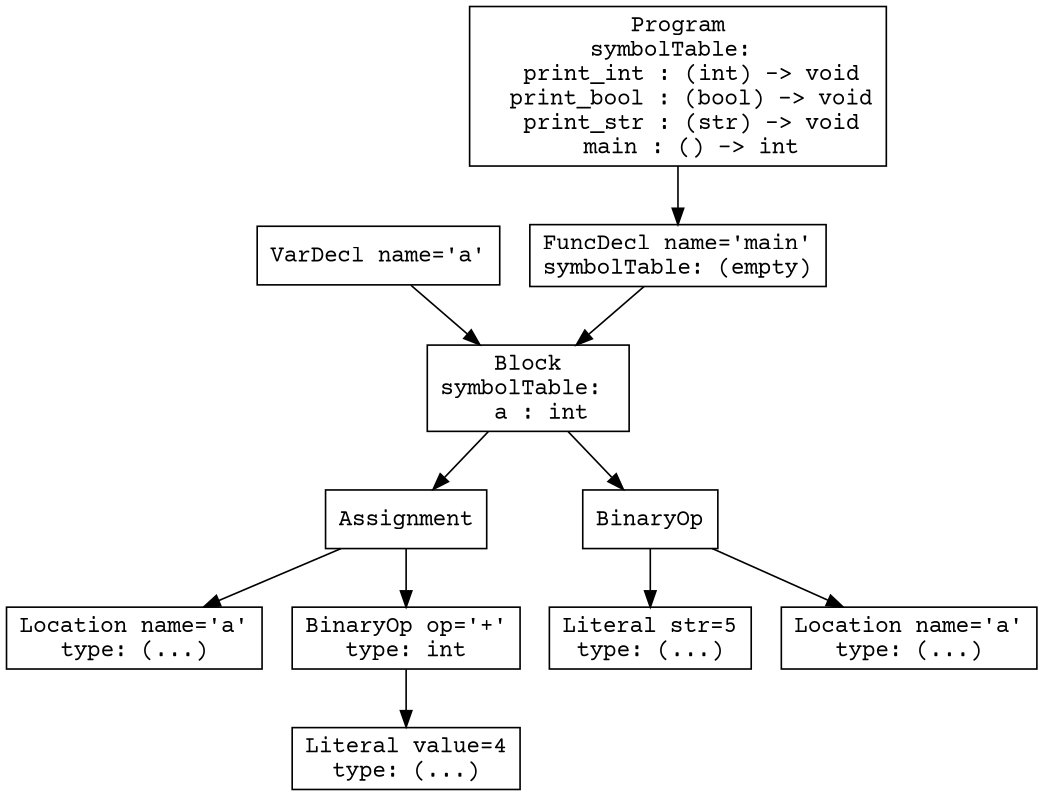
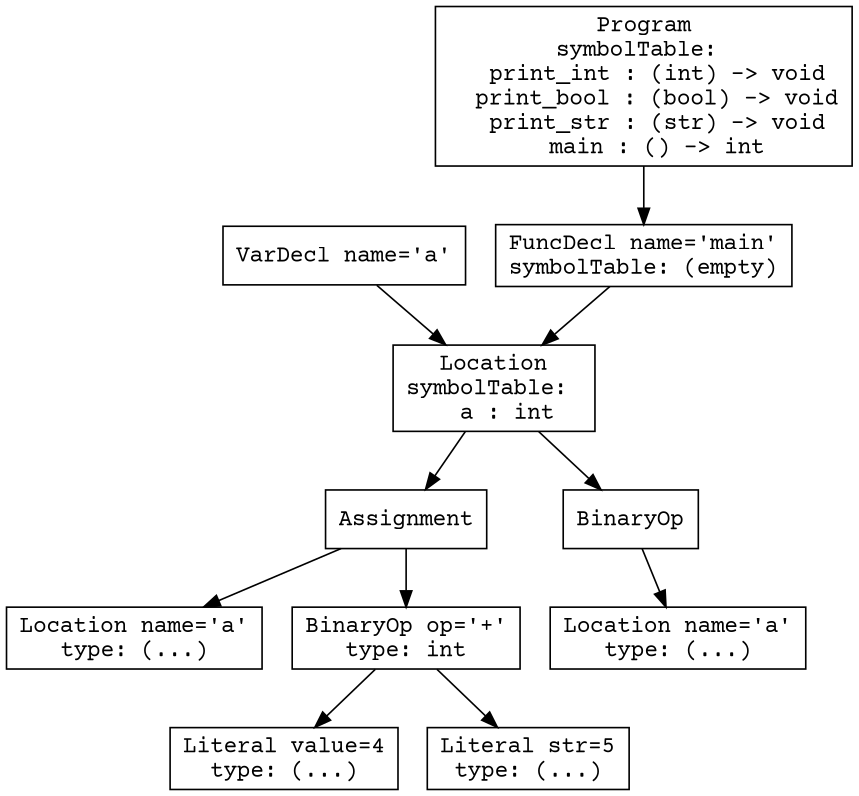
  digraph {
    fontname="Courier Prime"
    node [fontname="Courier Prime" shape=box]
    edge [fontname="Courier Prime"]
    n1 [label="VarDecl name='a'"]
-   n2 [label="Block\nsymbolTable: \n  a : int"]
+   n2 [label="Location\nsymbolTable: \n  a : int"]
    n3 [label="Location name='a'\ntype: (...)"]
    n4 [label="Literal value=4\ntype: (...)"]
    n5 [label="Literal str=5\ntype: (...)"]
    n6 [label="BinaryOp op='+'\ntype: int"]
    n7 [label=Assignment]
    n8 [label="Location name='a'\ntype: (...)"]
    n9 [label=BinaryOp]
    n10 [label="FuncDecl name='main'\nsymbolTable: (empty)"]
    n11 [label="Program\nsymbolTable: \n  print_int : (int) -> void\n  print_bool : (bool) -> void\n  print_str : (str) -> void\n  main : () -> int"]
    n1 -> n2
    n2 -> n7
    n2 -> n9
    n6 -> n4
-   n9 -> n5
+   n6 -> n5
    n7 -> n3
    n7 -> n6
    n9 -> n8
    n10 -> n2
    n11 -> n10
  }
